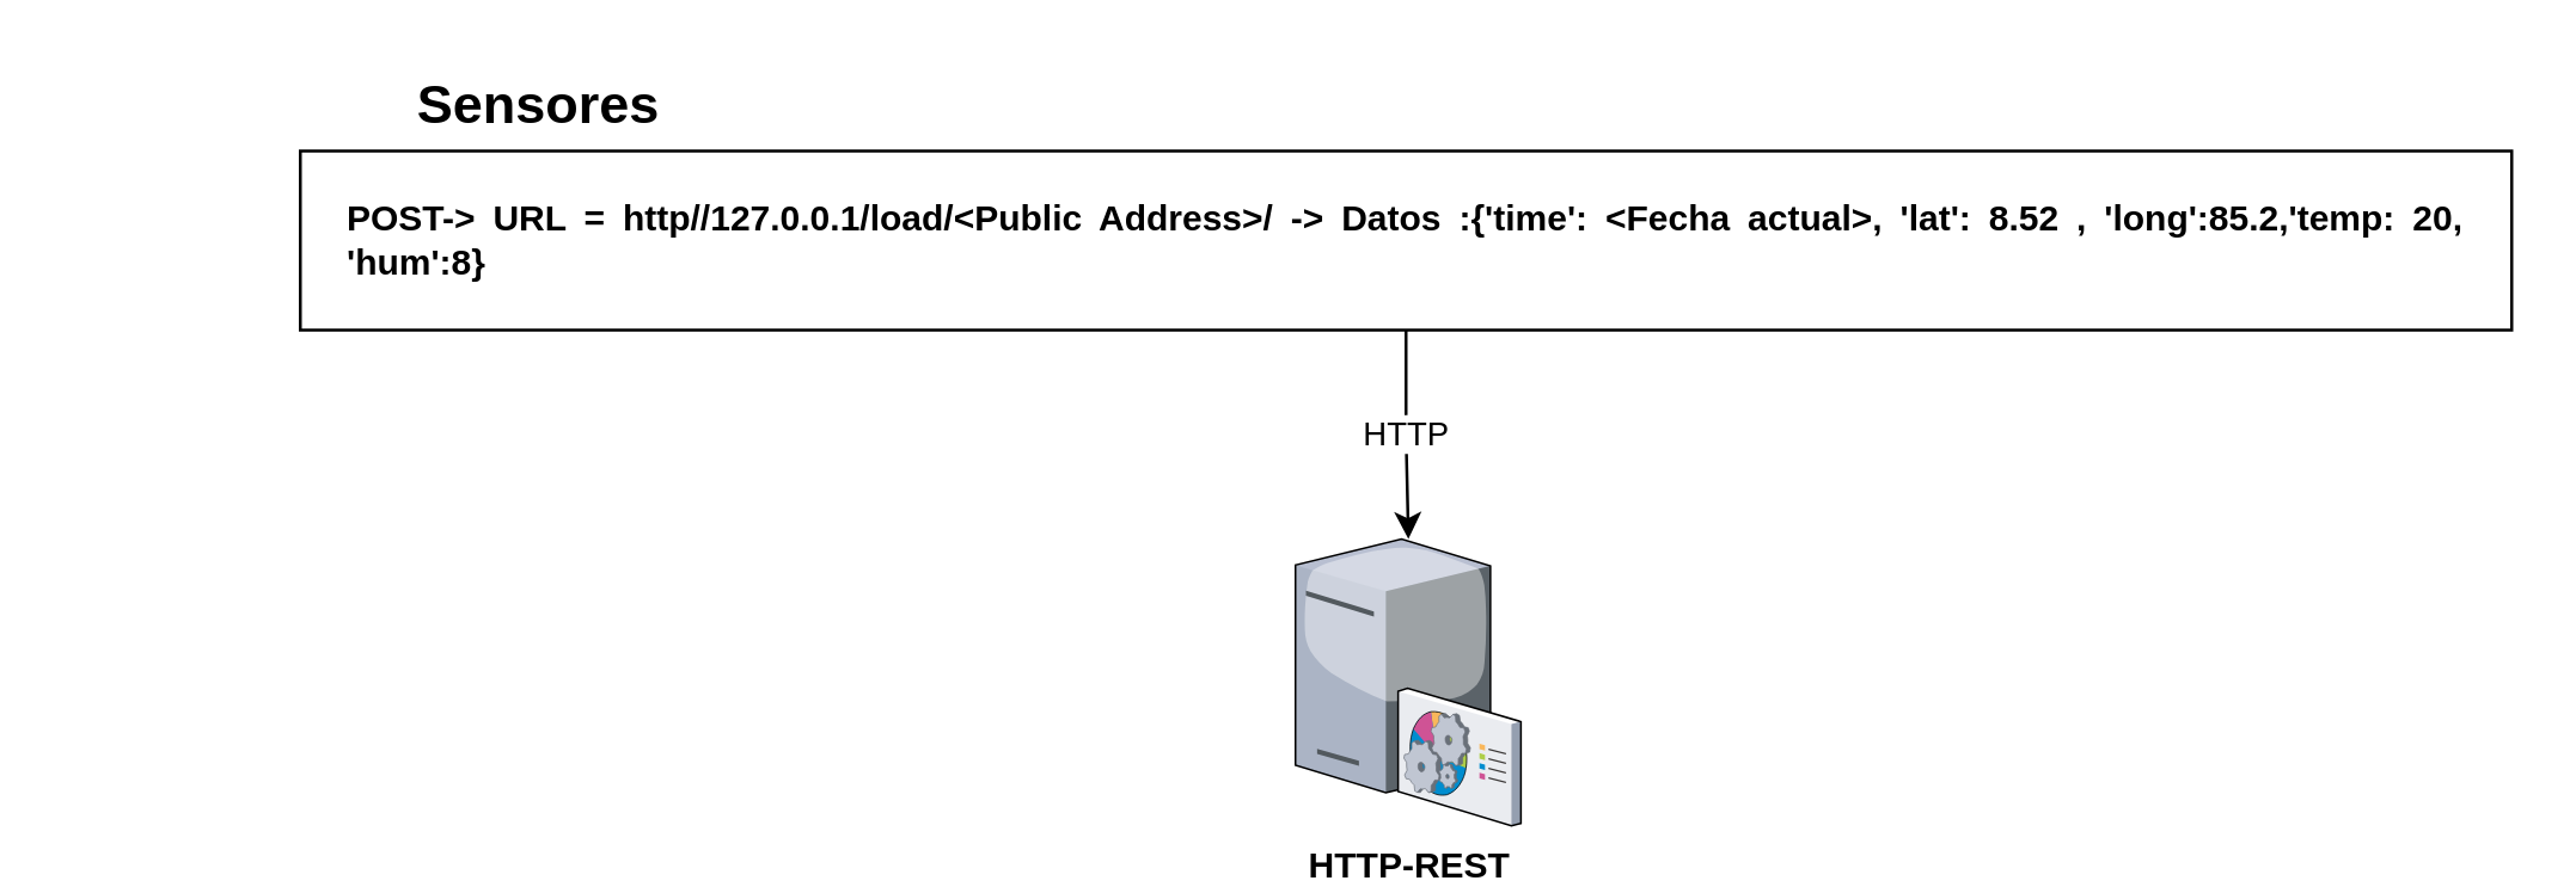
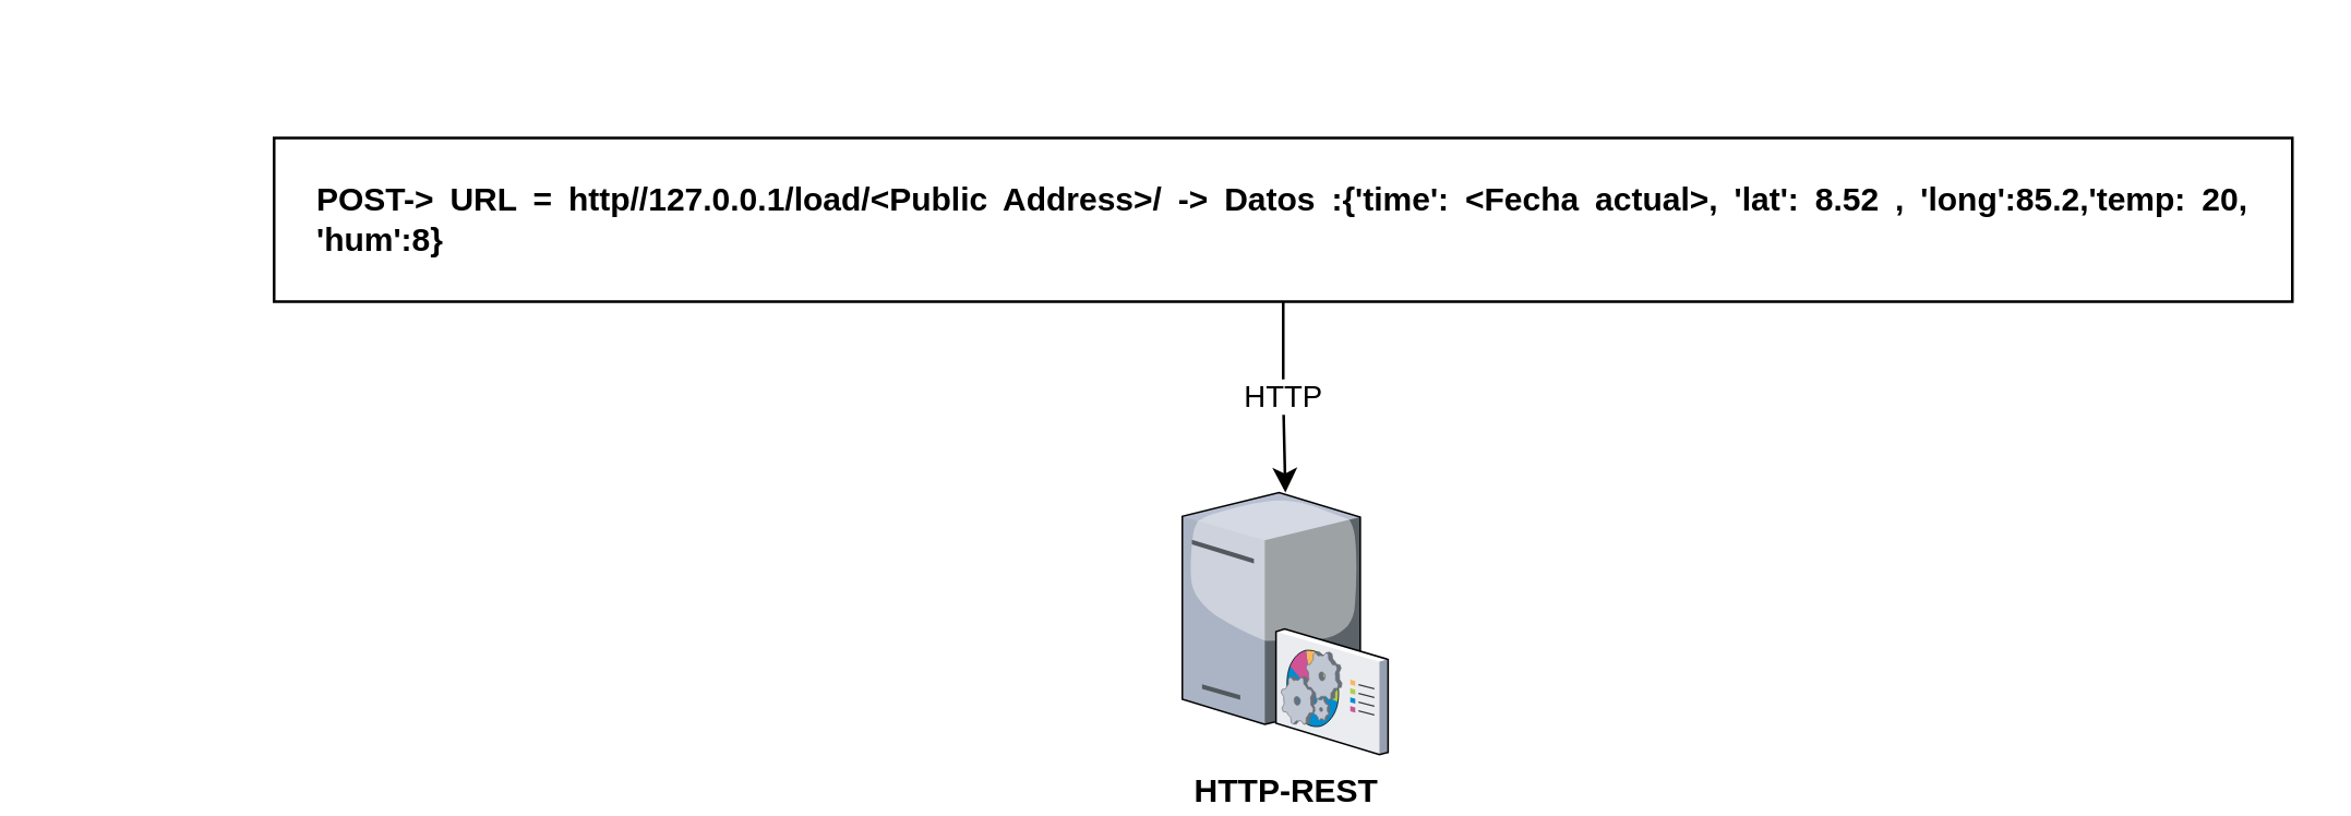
  <mxCell id="0" />
  <mxCell id="1" parent="0" />
- <mxCell id="2" value="&lt;font size=&quot;1&quot;&gt;&lt;b style=&quot;font-size: 18px;&quot;&gt;Sensores&lt;/b&gt;&lt;/font&gt;" style="text;html=1;strokeColor=none;fillColor=none;align=center;verticalAlign=middle;whiteSpace=wrap;rounded=0;" vertex="1" parent="1"><mxGeometry x="20" y="20" width="320" height="30" as="geometry" /></mxCell>
  <mxCell id="3" value="HTTP" style="edgeStyle=orthogonalEdgeStyle;rounded=0;orthogonalLoop=1;jettySize=auto;html=1;exitX=0.5;exitY=1;exitDx=0;exitDy=0;" edge="1" parent="1" source="4" target="6"><mxGeometry relative="1" as="geometry" /></mxCell>
  <mxCell id="4" value="" style="rounded=0;whiteSpace=wrap;html=1;" vertex="1" parent="1"><mxGeometry x="100" y="50" width="740" height="60" as="geometry" /></mxCell>
  <mxCell id="5" value="&lt;div align=&quot;justify&quot;&gt;&lt;b&gt;POST&lt;/b&gt;&lt;b&gt;-&amp;gt; URL = http//127.0.0.1/load/&amp;lt;Public Address&amp;gt;/ -&amp;gt; Datos :{'time': &amp;lt;Fecha actual&amp;gt;, 'lat': 8.52 , 'long':85.2,'temp: 20, 'hum':8}&lt;/b&gt;&lt;br&gt;&lt;/div&gt; " style="text;html=1;strokeColor=none;fillColor=none;align=center;verticalAlign=middle;whiteSpace=wrap;rounded=0;" vertex="1" parent="1"><mxGeometry x="115" y="65" width="710" height="30" as="geometry" /></mxCell>
  <mxCell id="6" value="&lt;b&gt;HTTP-REST&lt;/b&gt;" style="verticalLabelPosition=bottom;sketch=0;aspect=fixed;html=1;verticalAlign=top;strokeColor=none;align=center;outlineConnect=0;shape=mxgraph.citrix.command_center;" vertex="1" parent="1"><mxGeometry x="433" y="180" width="75.5" height="96" as="geometry" /></mxCell>
